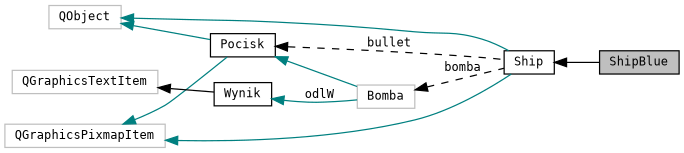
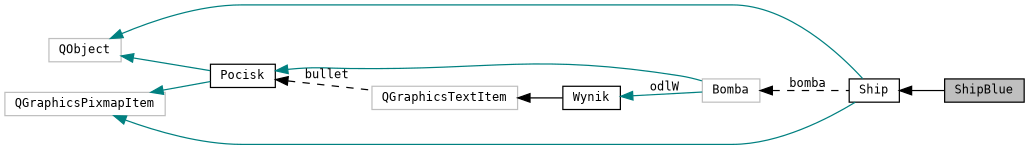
  digraph {
    fontname="DejaVu Sans Mono"
    rankdir=LR
    node [color=black fillcolor=white fontname="DejaVu Sans Mono" fontsize=10 shape=record style=filled]
    edge [color=teal dir=back fontname="DejaVu Sans Mono" fontsize=10 labelfontname=Helvetica labelfontsize=10 style=solid]
    n1 [fillcolor=grey75 fontcolor=black height=0.2 label=ShipBlue width=0.4]
    n2 [height=0.2 label=Ship width=0.4]
    n3 [color=grey75 height=0.2 label=QObject width=0.4]
    n4 [height=0.2 label=Pocisk width=0.4]
    n5 [color=grey75 height=0.2 label=Bomba width=0.4]
    n6 [color=grey75 height=0.2 label=QGraphicsPixmapItem width=0.4]
    n7 [height=0.2 label=Wynik width=0.4]
    n8 [color=grey75 height=0.2 label=QGraphicsTextItem width=0.4]
    n2 -> n1 [color=black]
    n3 -> n2
    n3 -> n4
-   n4 -> n2 [color=black label=" bullet" style=dashed]
+   n4 -> n8 [color=black label=" bullet" style=dashed]
    n4 -> n5
    n5 -> n2 [color=black label=" bomba" style=dashed]
    n6 -> n2
    n6 -> n4
    n7 -> n5 [label=" odlW"]
    n8 -> n7 [color=black]
  }
